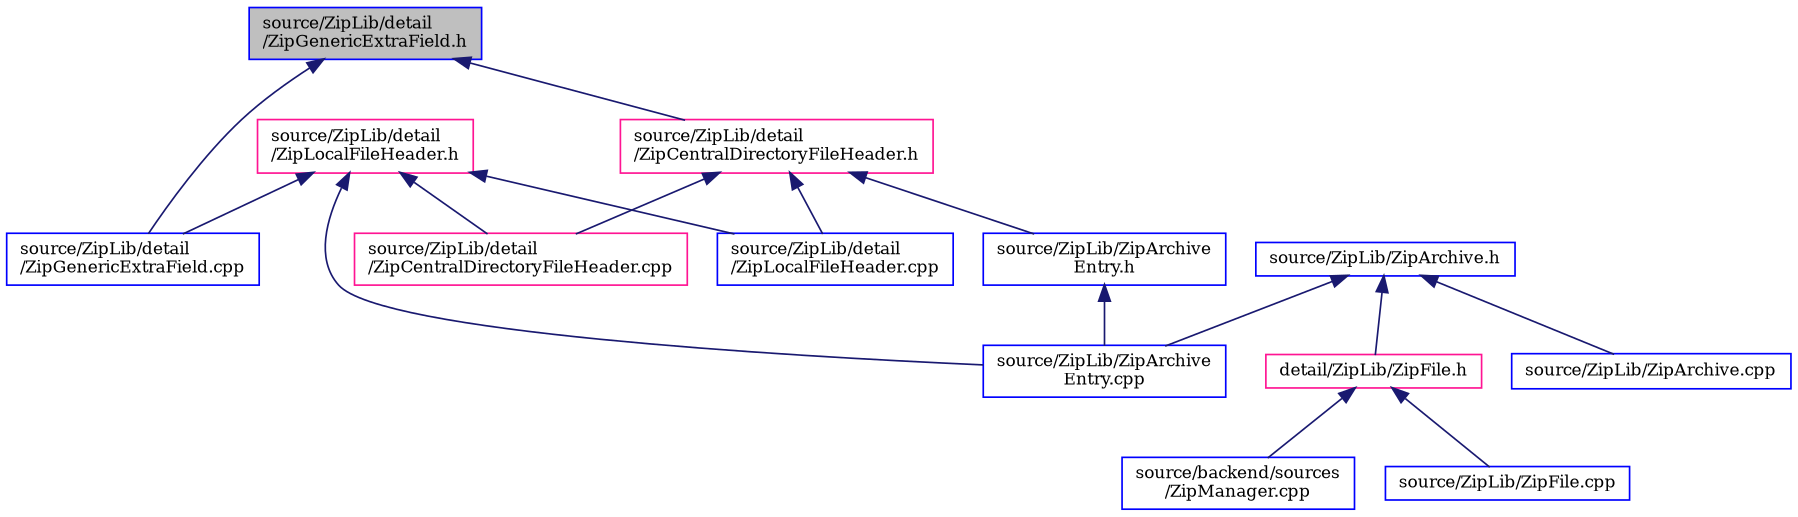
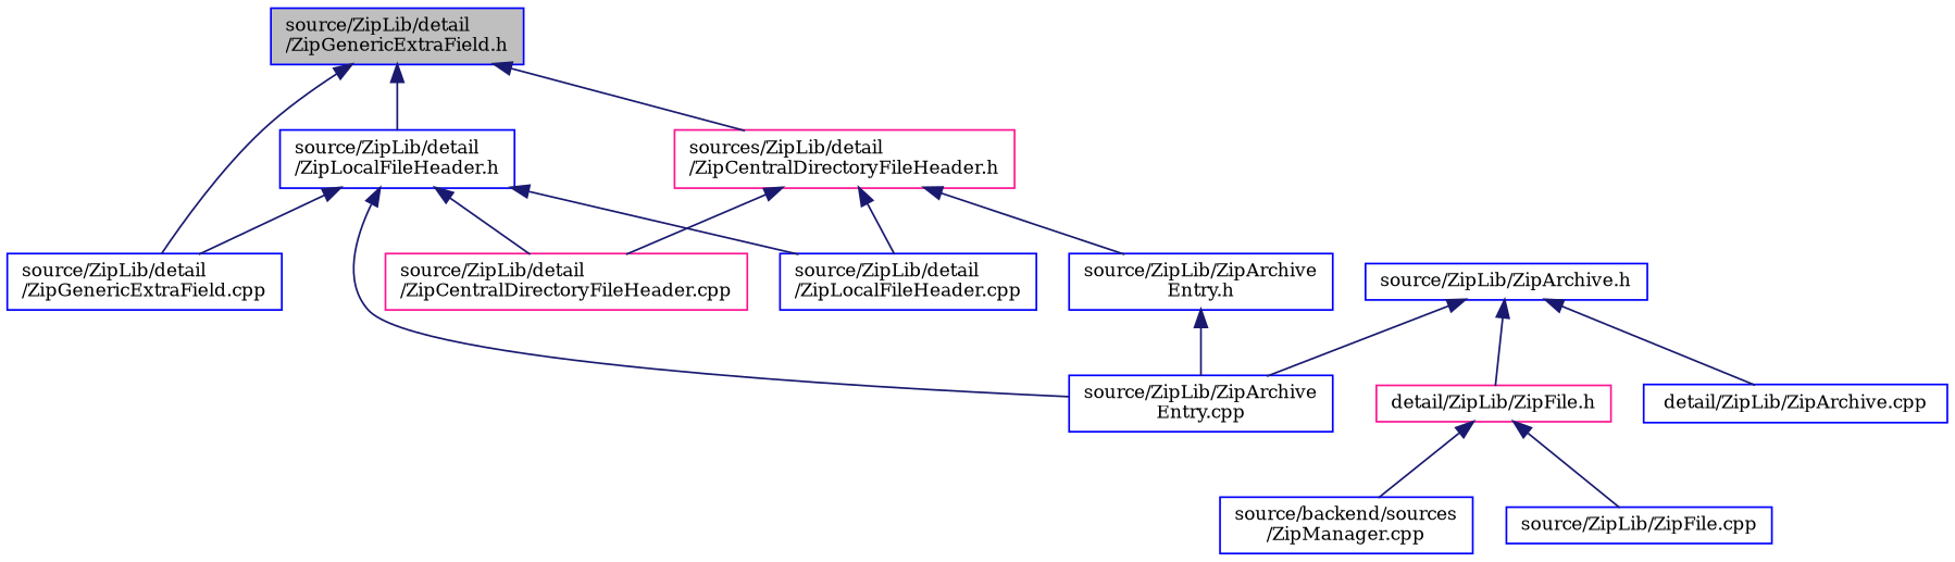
  digraph {
    fontname="DejaVu Serif"
    node [color=blue fillcolor=white fontname="DejaVu Serif" fontsize=10 shape=record style=filled]
    edge [color=midnightblue dir=back fontname="DejaVu Serif" fontsize=10 labelfontname=Helvetica labelfontsize=10 style=solid]
    n1 [fillcolor=grey75 fontcolor=black height=0.2 label="source/ZipLib/detail\l/ZipGenericExtraField.h" width=0.4]
-   n2 [color=deeppink height=0.2 label="source/ZipLib/detail\l/ZipCentralDirectoryFileHeader.h" width=0.4]
+   n2 [color=deeppink height=0.2 label="sources/ZipLib/detail\l/ZipCentralDirectoryFileHeader.h" width=0.4]
    n3 [height=0.2 label="source/ZipLib/detail\l/ZipGenericExtraField.cpp" width=0.4]
-   n4 [color=deeppink height=0.2 label="source/ZipLib/detail\l/ZipLocalFileHeader.h" width=0.4]
+   n4 [height=0.2 label="source/ZipLib/detail\l/ZipLocalFileHeader.h" width=0.4]
    n5 [color=deeppink height=0.2 label="source/ZipLib/detail\l/ZipCentralDirectoryFileHeader.cpp" width=0.4]
    n6 [height=0.2 label="source/ZipLib/detail\l/ZipLocalFileHeader.cpp" width=0.4]
    n7 [height=0.2 label="source/ZipLib/ZipArchive\lEntry.h" width=0.4]
    n8 [height=0.2 label="source/ZipLib/ZipArchive\lEntry.cpp" width=0.4]
    n9 [height=0.2 label="source/ZipLib/ZipArchive.h" width=0.4]
-   n10 [height=0.2 label="source/ZipLib/ZipArchive.cpp" width=0.4]
+   n10 [height=0.2 label="detail/ZipLib/ZipArchive.cpp" width=0.4]
    n11 [color=deeppink height=0.2 label="detail/ZipLib/ZipFile.h" width=0.4]
    n12 [height=0.2 label="source/backend/sources\l/ZipManager.cpp" width=0.4]
    n13 [height=0.2 label="source/ZipLib/ZipFile.cpp" width=0.4]
    n1 -> n2
    n1 -> n3
+   n1 -> n4
    n2 -> n5
    n2 -> n6
    n2 -> n7
    n4 -> n3
    n4 -> n5
    n4 -> n6
    n4 -> n8
    n7 -> n8
    n9 -> n8
    n9 -> n10
    n9 -> n11
    n11 -> n12
    n11 -> n13
  }
